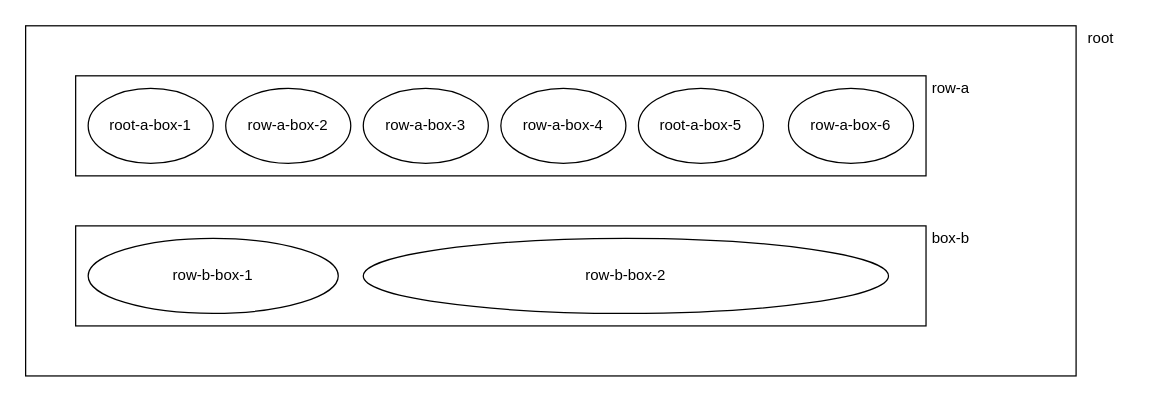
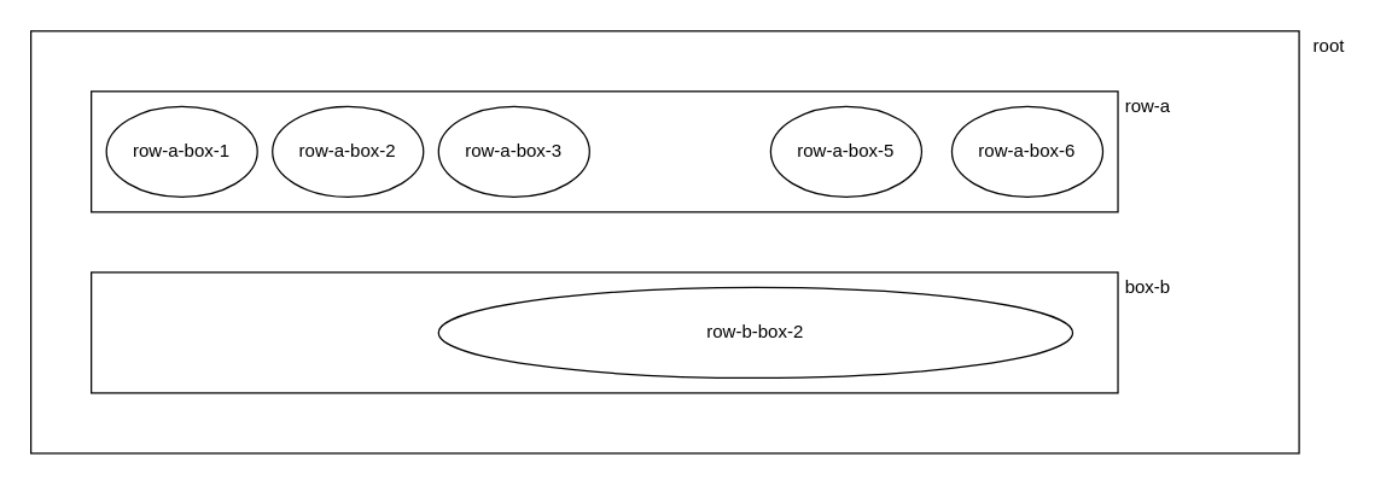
  <mxCell id="0" />
  <mxCell id="1" parent="0" />
  <mxCell id="2" value="" style="rounded=0;whiteSpace=wrap;html=1;" vertex="1" parent="1"><mxGeometry x="20" y="20" width="840" height="280" as="geometry" /></mxCell>
  <mxCell id="3" value="" style="rounded=0;whiteSpace=wrap;html=1;" vertex="1" parent="1"><mxGeometry x="60" y="60" width="680" height="80" as="geometry" /></mxCell>
  <mxCell id="4" value="" style="rounded=0;whiteSpace=wrap;html=1;" vertex="1" parent="1"><mxGeometry x="60" y="180" width="680" height="80" as="geometry" /></mxCell>
- <mxCell id="5" value="root-a-box-1" style="ellipse;whiteSpace=wrap;html=1;" vertex="1" parent="1"><mxGeometry x="70" y="70" width="100" height="60" as="geometry" /></mxCell>
+ <mxCell id="5" value="row-a-box-1" style="ellipse;whiteSpace=wrap;html=1;" vertex="1" parent="1"><mxGeometry x="70" y="70" width="100" height="60" as="geometry" /></mxCell>
  <mxCell id="6" value="root" style="text;html=1;strokeColor=none;fillColor=none;align=center;verticalAlign=middle;whiteSpace=wrap;rounded=0;" vertex="1" parent="1"><mxGeometry x="860" y="20" width="40" height="20" as="geometry" /></mxCell>
  <mxCell id="7" value="row-a" style="text;html=1;strokeColor=none;fillColor=none;align=center;verticalAlign=middle;whiteSpace=wrap;rounded=0;" vertex="1" parent="1"><mxGeometry x="740" y="60" width="40" height="20" as="geometry" /></mxCell>
  <mxCell id="8" value="box-b" style="text;html=1;strokeColor=none;fillColor=none;align=center;verticalAlign=middle;whiteSpace=wrap;rounded=0;" vertex="1" parent="1"><mxGeometry x="740" y="180" width="40" height="20" as="geometry" /></mxCell>
  <mxCell id="9" value="row-a-box-2" style="ellipse;whiteSpace=wrap;html=1;" vertex="1" parent="1"><mxGeometry x="180" y="70" width="100" height="60" as="geometry" /></mxCell>
  <mxCell id="10" value="row-a-box-3" style="ellipse;whiteSpace=wrap;html=1;" vertex="1" parent="1"><mxGeometry x="290" y="70" width="100" height="60" as="geometry" /></mxCell>
- <mxCell id="11" value="row-a-box-4" style="ellipse;whiteSpace=wrap;html=1;" vertex="1" parent="1"><mxGeometry x="400" y="70" width="100" height="60" as="geometry" /></mxCell>
- <mxCell id="12" value="root-a-box-5" style="ellipse;whiteSpace=wrap;html=1;" vertex="1" parent="1"><mxGeometry x="510" y="70" width="100" height="60" as="geometry" /></mxCell>
+ <mxCell id="12" value="row-a-box-5" style="ellipse;whiteSpace=wrap;html=1;" vertex="1" parent="1"><mxGeometry x="510" y="70" width="100" height="60" as="geometry" /></mxCell>
  <mxCell id="13" value="row-a-box-6" style="ellipse;whiteSpace=wrap;html=1;" vertex="1" parent="1"><mxGeometry x="630" y="70" width="100" height="60" as="geometry" /></mxCell>
- <mxCell id="14" value="row-b-box-1" style="ellipse;whiteSpace=wrap;html=1;" vertex="1" parent="1"><mxGeometry x="70" y="190" width="200" height="60" as="geometry" /></mxCell>
  <mxCell id="15" value="row-b-box-2" style="ellipse;whiteSpace=wrap;html=1;" vertex="1" parent="1"><mxGeometry x="290" y="190" width="420" height="60" as="geometry" /></mxCell>
